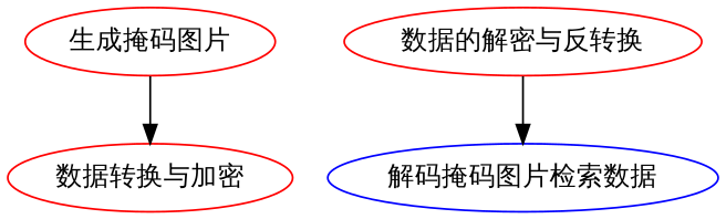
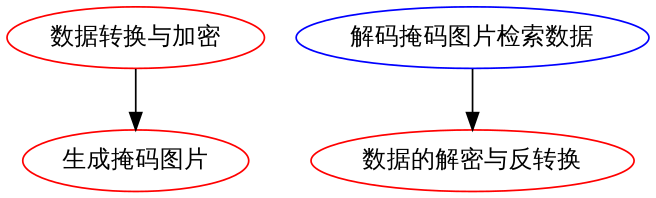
  digraph {
    splines=FALSE
    node [color=red]
    n1 [label="数据转换与加密"]
    n2 [label="生成掩码图片"]
    n3 [color=blue label="解码掩码图片检索数据"]
    n4 [label="数据的解密与反转换"]
-   n2 -> n1
-   n4 -> n3
+   n1 -> n2
+   n3 -> n4
  }
